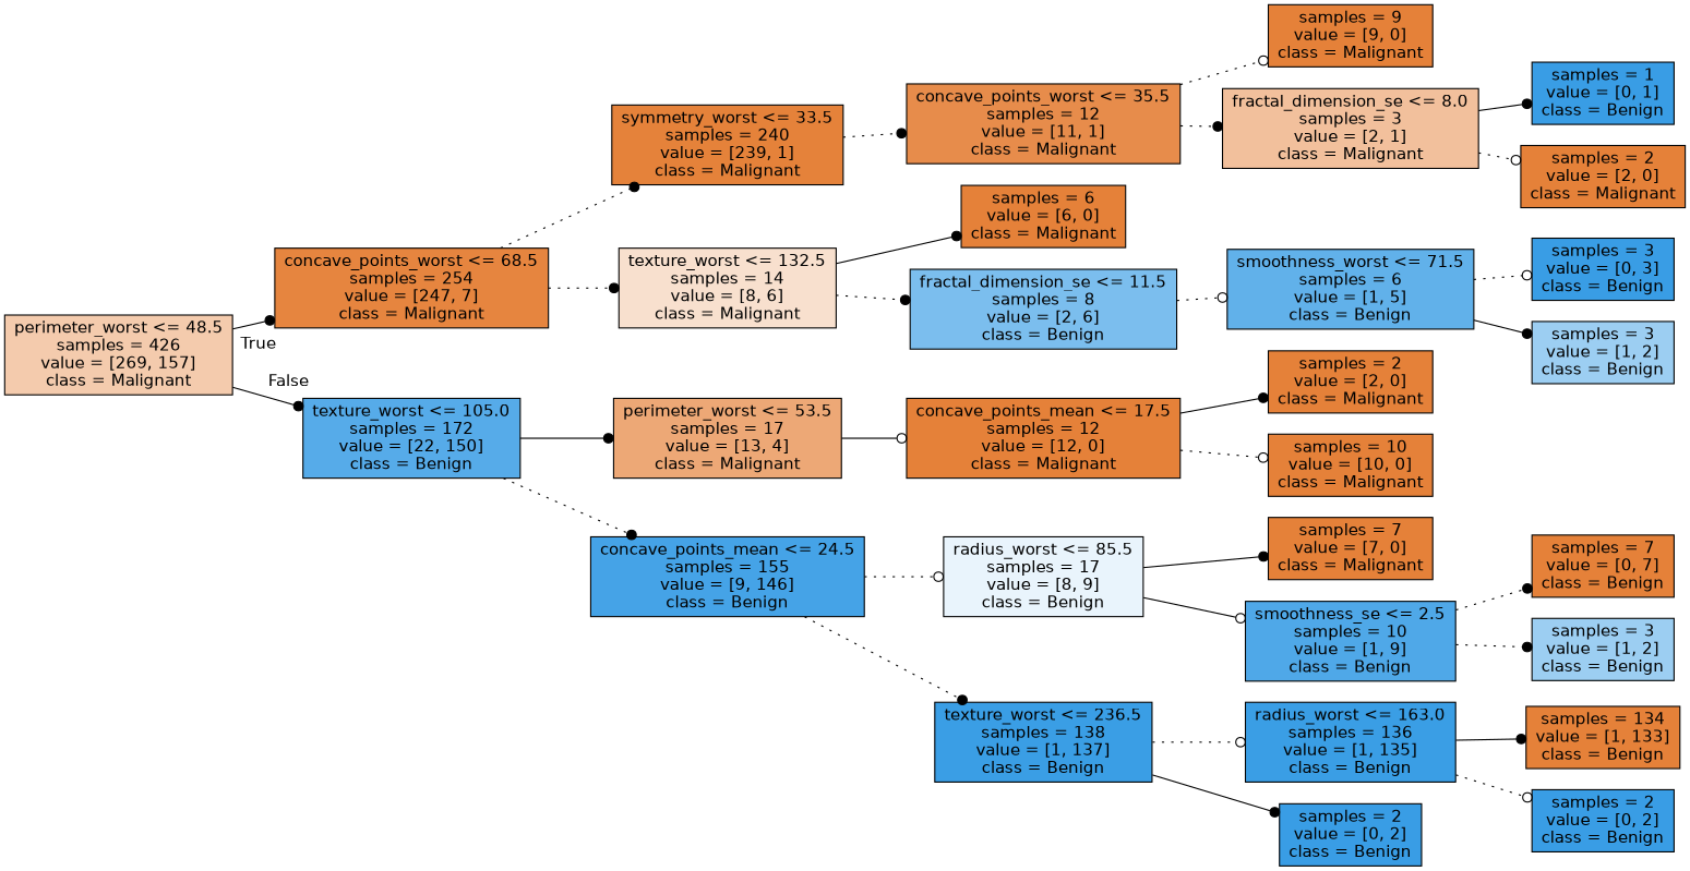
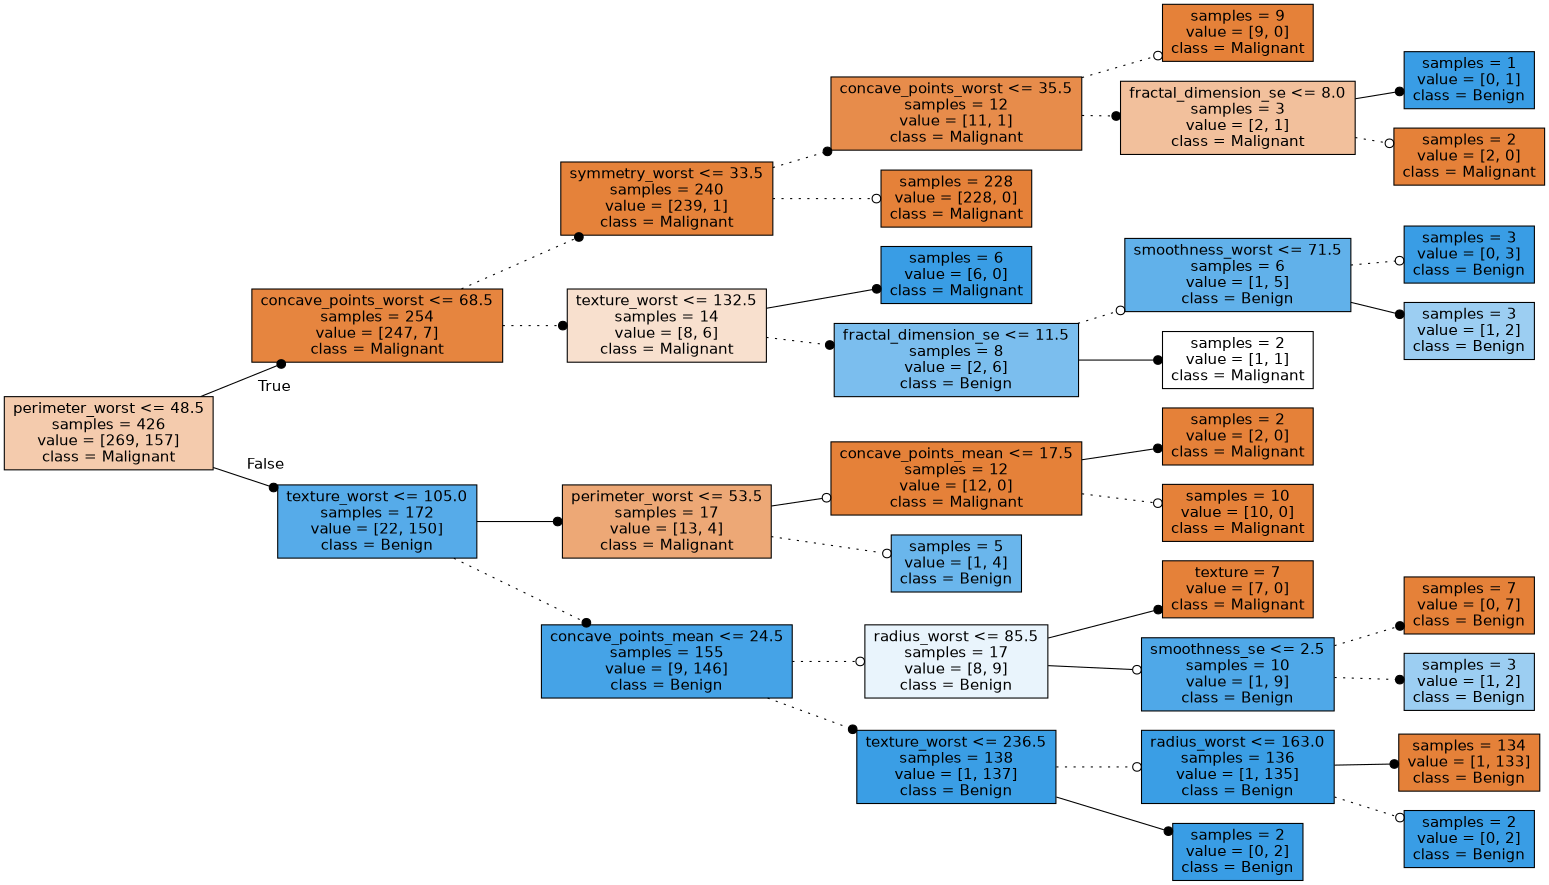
  digraph {
    rankdir=LR
    node [color=black fillcolor="#e58139" fontname=helvetica shape=box style=filled]
    edge [arrowhead=dot fontname=helvetica style=dotted]
    n1 [fillcolor="#f4cbad" label="perimeter_worst <= 48.5\nsamples = 426\nvalue = [269, 157]\nclass = Malignant"]
    n2 [fillcolor="#e6853f" label="concave_points_worst <= 68.5\nsamples = 254\nvalue = [247, 7]\nclass = Malignant"]
    n3 [fillcolor="#56abe9" label="texture_worst <= 105.0\nsamples = 172\nvalue = [22, 150]\nclass = Benign"]
    n4 [fillcolor="#e5823a" label="symmetry_worst <= 33.5\nsamples = 240\nvalue = [239, 1]\nclass = Malignant"]
    n5 [fillcolor="#f8e0ce" label="texture_worst <= 132.5\nsamples = 14\nvalue = [8, 6]\nclass = Malignant"]
    n6 [fillcolor="#eda876" label="perimeter_worst <= 53.5\nsamples = 17\nvalue = [13, 4]\nclass = Malignant"]
    n7 [fillcolor="#45a3e7" label="concave_points_mean <= 24.5\nsamples = 155\nvalue = [9, 146]\nclass = Benign"]
    n8 [fillcolor="#e78c4b" label="concave_points_worst <= 35.5\nsamples = 12\nvalue = [11, 1]\nclass = Malignant"]
-   n10 [label="samples = 6\nvalue = [6, 0]\nclass = Malignant"]
+   n9 [label="samples = 228\nvalue = [228, 0]\nclass = Malignant"]
+   n10 [fillcolor="#399de5" label="samples = 6\nvalue = [6, 0]\nclass = Malignant"]
    n11 [fillcolor="#7bbeee" label="fractal_dimension_se <= 11.5\nsamples = 8\nvalue = [2, 6]\nclass = Benign"]
    n12 [label="samples = 9\nvalue = [9, 0]\nclass = Malignant"]
    n13 [fillcolor="#f2c09c" label="fractal_dimension_se <= 8.0\nsamples = 3\nvalue = [2, 1]\nclass = Malignant"]
    n14 [fillcolor="#399de5" label="samples = 1\nvalue = [0, 1]\nclass = Benign"]
    n15 [label="samples = 2\nvalue = [2, 0]\nclass = Malignant"]
    n16 [fillcolor="#61b1ea" label="smoothness_worst <= 71.5\nsamples = 6\nvalue = [1, 5]\nclass = Benign"]
+   n17 [fillcolor="#ffffff" label="samples = 2\nvalue = [1, 1]\nclass = Malignant"]
    n18 [fillcolor="#399de5" label="samples = 3\nvalue = [0, 3]\nclass = Benign"]
    n19 [fillcolor="#9ccef2" label="samples = 3\nvalue = [1, 2]\nclass = Benign"]
    n20 [label="concave_points_mean <= 17.5\nsamples = 12\nvalue = [12, 0]\nclass = Malignant"]
+   n21 [fillcolor="#6ab6ec" label="samples = 5\nvalue = [1, 4]\nclass = Benign"]
    n22 [fillcolor="#e9f4fc" label="radius_worst <= 85.5\nsamples = 17\nvalue = [8, 9]\nclass = Benign"]
    n23 [fillcolor="#3a9ee5" label="texture_worst <= 236.5\nsamples = 138\nvalue = [1, 137]\nclass = Benign"]
    n24 [label="samples = 2\nvalue = [2, 0]\nclass = Malignant"]
    n25 [label="samples = 10\nvalue = [10, 0]\nclass = Malignant"]
-   n26 [label="samples = 7\nvalue = [7, 0]\nclass = Malignant"]
+   n26 [label="texture = 7\nvalue = [7, 0]\nclass = Malignant"]
    n27 [fillcolor="#4fa8e8" label="smoothness_se <= 2.5\nsamples = 10\nvalue = [1, 9]\nclass = Benign"]
    n28 [fillcolor="#3a9ee5" label="radius_worst <= 163.0\nsamples = 136\nvalue = [1, 135]\nclass = Benign"]
    n29 [fillcolor="#399de5" label="samples = 2\nvalue = [0, 2]\nclass = Benign"]
    n30 [label="samples = 7\nvalue = [0, 7]\nclass = Benign"]
    n31 [fillcolor="#9ccef2" label="samples = 3\nvalue = [1, 2]\nclass = Benign"]
    n32 [label="samples = 134\nvalue = [1, 133]\nclass = Benign"]
    n33 [fillcolor="#399de5" label="samples = 2\nvalue = [0, 2]\nclass = Benign"]
    n1 -> n2 [headlabel=True labelangle=45 labeldistance=2.5 style=solid]
    n1 -> n3 [headlabel=False labelangle=-45 labeldistance=2.5 style=solid]
    n2 -> n4
    n2 -> n5
    n3 -> n6 [style=solid]
    n3 -> n7
    n4 -> n8
+   n4 -> n9 [arrowhead=odot]
    n5 -> n10 [style=solid]
    n5 -> n11
    n6 -> n20 [arrowhead=odot style=solid]
+   n6 -> n21 [arrowhead=odot]
    n7 -> n22 [arrowhead=odot]
    n7 -> n23
    n8 -> n12 [arrowhead=odot]
    n8 -> n13
    n11 -> n16 [arrowhead=odot]
+   n11 -> n17 [style=solid]
    n13 -> n14 [style=solid]
    n13 -> n15 [arrowhead=odot]
    n16 -> n18 [arrowhead=odot]
    n16 -> n19 [style=solid]
    n20 -> n24 [style=solid]
    n20 -> n25 [arrowhead=odot]
    n22 -> n26 [style=solid]
    n22 -> n27 [arrowhead=odot style=solid]
    n23 -> n28 [arrowhead=odot]
    n23 -> n29 [style=solid]
    n27 -> n30
    n27 -> n31
    n28 -> n32 [style=solid]
    n28 -> n33 [arrowhead=odot]
  }
